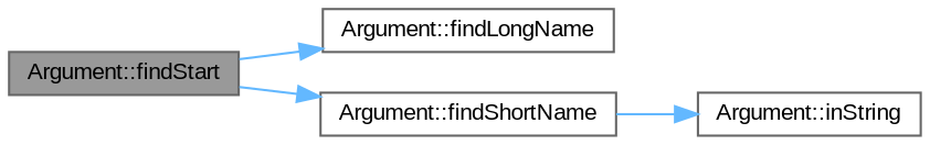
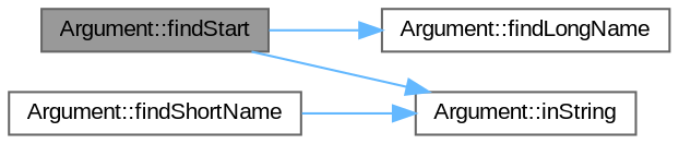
  digraph {
    fontname="Liberation Sans"
    rankdir=LR
    node [color=grey40 fillcolor=white fontname="Liberation Sans" fontsize=10 shape=box style=filled]
    edge [color=steelblue1 fontname="Liberation Sans" fontsize=10 labelfontname=Helvetica labelfontsize=10 style=solid]
    n1 [color=gray40 fillcolor=grey60 fontcolor=black height=0.2 label="Argument::findStart" width=0.4]
    n2 [height=0.2 label="Argument::findLongName" width=0.4]
    n3 [height=0.2 label="Argument::findShortName" width=0.4]
    n4 [height=0.2 label="Argument::inString" width=0.4]
    n1 -> n2
-   n1 -> n3
+   n1 -> n4
    n3 -> n4
  }
